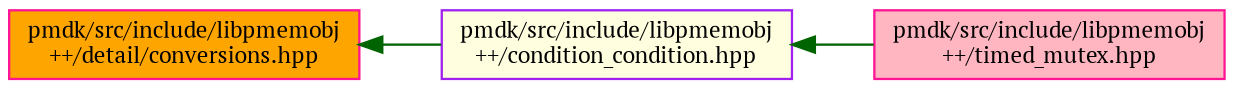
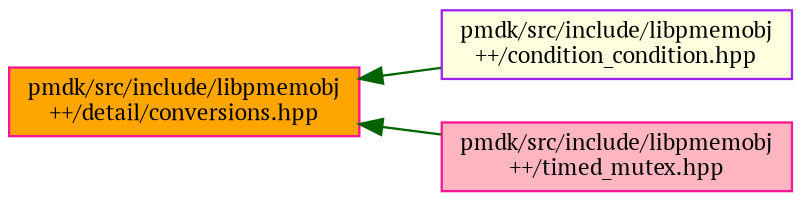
  digraph {
    fontname="PT Serif"
    rankdir=LR
    node [color=deeppink fontname="PT Serif" fontsize=10 shape=record style=filled]
    edge [color=darkgreen dir=back fontname="PT Serif" fontsize=10 labelfontname=Helvetica labelfontsize=10 style=solid]
    n1 [fillcolor=orange fontcolor=black height=0.2 label="pmdk/src/include/libpmemobj\l++/detail/conversions.hpp" width=0.4]
    n2 [color=purple fillcolor=lightyellow height=0.2 label="pmdk/src/include/libpmemobj\l++/condition_condition.hpp" width=0.4]
    n3 [fillcolor=lightpink height=0.2 label="pmdk/src/include/libpmemobj\l++/timed_mutex.hpp" width=0.4]
    n1 -> n2
-   n2 -> n3
+   n1 -> n3
  }
